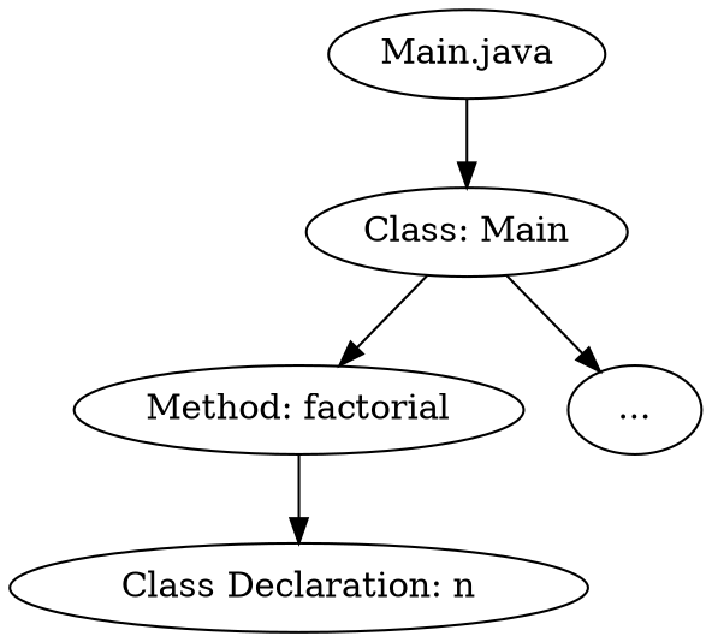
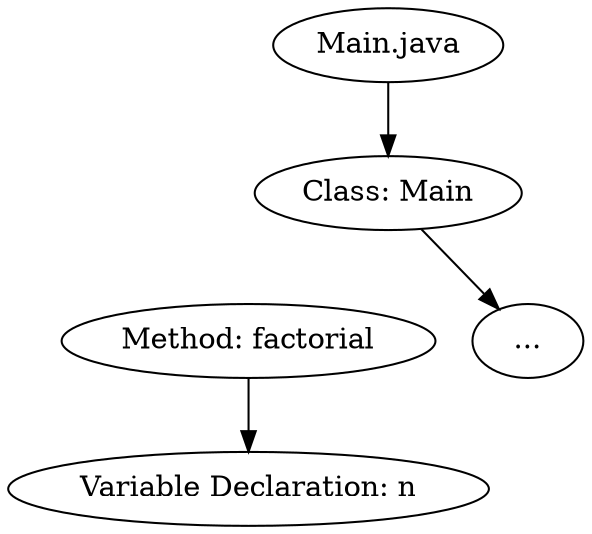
  digraph {
    node [shape=ellipse]
    n1 [label="Main.java"]
    n2 [label="Class: Main"]
    n3 [label="Method: factorial"]
    n4 [label="..."]
-   n5 [label="Class Declaration: n"]
+   n5 [label="Variable Declaration: n"]
    n1 -> n2
-   n2 -> n3
    n2 -> n4
    n3 -> n5
  }
